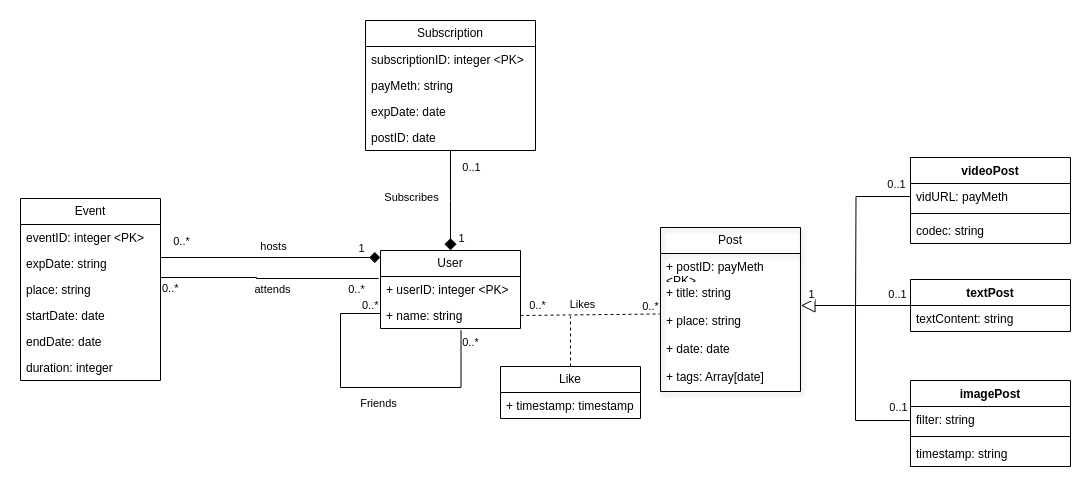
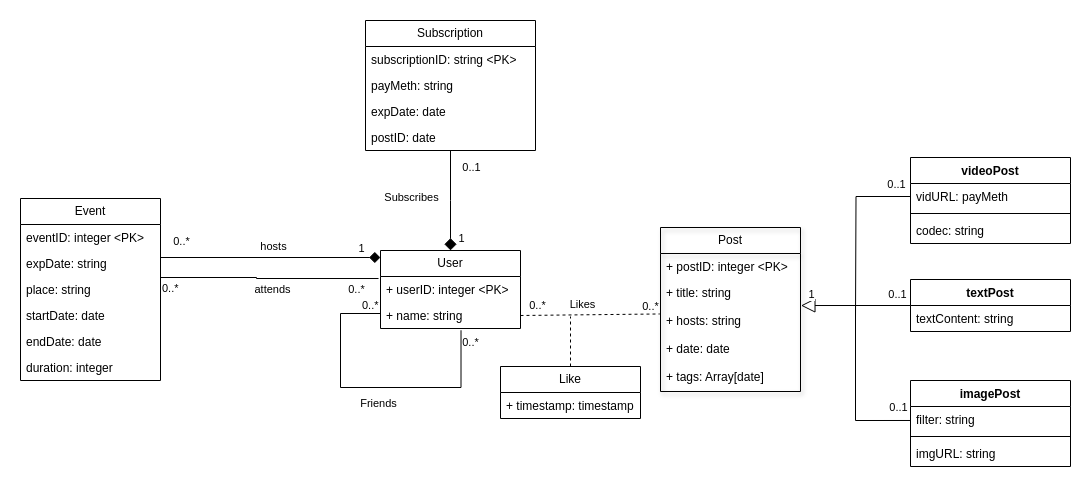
  <mxCell id="0" />
  <mxCell id="1" parent="0" />
  <mxCell id="2" style="edgeStyle=orthogonalEdgeStyle;rounded=0;orthogonalLoop=1;jettySize=auto;html=1;exitX=1.003;exitY=-0.07;exitDx=0;exitDy=0;entryX=0;entryY=0.5;entryDx=0;entryDy=0;endArrow=none;endFill=0;startArrow=block;startFill=0;exitPerimeter=0;startSize=12;" parent="1" source="8" edge="1"><mxGeometry relative="1" as="geometry"><mxPoint x="910" y="419.99" as="targetPoint" /><mxPoint x="800" y="309.99" as="sourcePoint" /><Array as="points"><mxPoint x="855" y="305" /><mxPoint x="855" y="420" /></Array></mxGeometry></mxCell>
  <mxCell id="3" value="1" style="edgeLabel;html=1;align=center;verticalAlign=middle;resizable=0;points=[];" parent="2" vertex="1" connectable="0"><mxGeometry x="-0.907" y="2" relative="1" as="geometry"><mxPoint y="-10" as="offset" /></mxGeometry></mxCell>
  <mxCell id="4" value="0..1" style="edgeLabel;html=1;align=center;verticalAlign=middle;resizable=0;points=[];" parent="2" vertex="1" connectable="0"><mxGeometry x="0.888" y="2" relative="1" as="geometry"><mxPoint y="-11" as="offset" /></mxGeometry></mxCell>
  <mxCell id="5" value="Post" style="swimlane;fontStyle=0;childLayout=stackLayout;horizontal=1;startSize=26;fillColor=none;horizontalStack=0;resizeParent=1;resizeParentMax=0;resizeLast=0;collapsible=1;marginBottom=0;whiteSpace=wrap;html=1;shadow=1;" parent="1" vertex="1"><mxGeometry x="660" y="227" width="140" height="164" as="geometry"><mxRectangle x="290" y="200" width="60" height="30" as="alternateBounds" /></mxGeometry></mxCell>
- <mxCell id="6" value="+ postID: payMeth &amp;lt;PK&amp;gt;" style="text;strokeColor=none;fillColor=none;align=left;verticalAlign=top;spacingLeft=4;spacingRight=4;overflow=hidden;rotatable=0;points=[[0,0.5],[1,0.5]];portConstraint=eastwest;whiteSpace=wrap;html=1;" parent="5" vertex="1"><mxGeometry y="26" width="140" height="26" as="geometry" /></mxCell>
+ <mxCell id="6" value="+ postID: integer &amp;lt;PK&amp;gt;" style="text;strokeColor=none;fillColor=none;align=left;verticalAlign=top;spacingLeft=4;spacingRight=4;overflow=hidden;rotatable=0;points=[[0,0.5],[1,0.5]];portConstraint=eastwest;whiteSpace=wrap;html=1;" parent="5" vertex="1"><mxGeometry y="26" width="140" height="26" as="geometry" /></mxCell>
  <mxCell id="7" value="+ title: string" style="text;strokeColor=none;fillColor=none;align=left;verticalAlign=top;spacingLeft=4;spacingRight=4;overflow=hidden;rotatable=0;points=[[0,0.5],[1,0.5]];portConstraint=eastwest;whiteSpace=wrap;html=1;" parent="5" vertex="1"><mxGeometry y="52" width="140" height="28" as="geometry" /></mxCell>
- <mxCell id="8" value="+ place: string" style="text;strokeColor=none;fillColor=none;align=left;verticalAlign=top;spacingLeft=4;spacingRight=4;overflow=hidden;rotatable=0;points=[[0,0.5],[1,0.5]];portConstraint=eastwest;whiteSpace=wrap;html=1;" parent="5" vertex="1"><mxGeometry y="80" width="140" height="28" as="geometry" /></mxCell>
+ <mxCell id="8" value="+ hosts: string" style="text;strokeColor=none;fillColor=none;align=left;verticalAlign=top;spacingLeft=4;spacingRight=4;overflow=hidden;rotatable=0;points=[[0,0.5],[1,0.5]];portConstraint=eastwest;whiteSpace=wrap;html=1;" parent="5" vertex="1"><mxGeometry y="80" width="140" height="28" as="geometry" /></mxCell>
  <mxCell id="9" value="+ date: date" style="text;strokeColor=none;fillColor=none;align=left;verticalAlign=top;spacingLeft=4;spacingRight=4;overflow=hidden;rotatable=0;points=[[0,0.5],[1,0.5]];portConstraint=eastwest;whiteSpace=wrap;html=1;" parent="5" vertex="1"><mxGeometry y="108" width="140" height="28" as="geometry" /></mxCell>
  <mxCell id="10" value="+ tags: Array[date]" style="text;strokeColor=none;fillColor=none;align=left;verticalAlign=top;spacingLeft=4;spacingRight=4;overflow=hidden;rotatable=0;points=[[0,0.5],[1,0.5]];portConstraint=eastwest;whiteSpace=wrap;html=1;" parent="5" vertex="1"><mxGeometry y="136" width="140" height="28" as="geometry" /></mxCell>
  <mxCell id="11" value="User" style="swimlane;fontStyle=0;childLayout=stackLayout;horizontal=1;startSize=26;fillColor=none;horizontalStack=0;resizeParent=1;resizeParentMax=0;resizeLast=0;collapsible=1;marginBottom=0;whiteSpace=wrap;html=1;" parent="1" vertex="1"><mxGeometry x="380" y="250" width="140" height="78" as="geometry" /></mxCell>
  <mxCell id="12" value="+ userID: integer &amp;lt;PK&amp;gt;" style="text;strokeColor=none;fillColor=none;align=left;verticalAlign=top;spacingLeft=4;spacingRight=4;overflow=hidden;rotatable=0;points=[[0,0.5],[1,0.5]];portConstraint=eastwest;whiteSpace=wrap;html=1;" parent="11" vertex="1"><mxGeometry y="26" width="140" height="26" as="geometry" /></mxCell>
  <mxCell id="13" value="+ name: string" style="text;strokeColor=none;fillColor=none;align=left;verticalAlign=top;spacingLeft=4;spacingRight=4;overflow=hidden;rotatable=0;points=[[0,0.5],[1,0.5]];portConstraint=eastwest;whiteSpace=wrap;html=1;" parent="11" vertex="1"><mxGeometry y="52" width="140" height="26" as="geometry" /></mxCell>
  <mxCell id="14" value="Like" style="swimlane;fontStyle=0;childLayout=stackLayout;horizontal=1;startSize=26;fillColor=none;horizontalStack=0;resizeParent=1;resizeParentMax=0;resizeLast=0;collapsible=1;marginBottom=0;whiteSpace=wrap;html=1;" parent="1" vertex="1"><mxGeometry x="500" y="366" width="140" height="52" as="geometry" /></mxCell>
  <mxCell id="15" value="+ timestamp: timestamp" style="text;strokeColor=none;fillColor=none;align=left;verticalAlign=top;spacingLeft=4;spacingRight=4;overflow=hidden;rotatable=0;points=[[0,0.5],[1,0.5]];portConstraint=eastwest;whiteSpace=wrap;html=1;" parent="14" vertex="1"><mxGeometry y="26" width="140" height="26" as="geometry" /></mxCell>
  <mxCell id="16" value="Event" style="swimlane;fontStyle=0;childLayout=stackLayout;horizontal=1;startSize=26;fillColor=none;horizontalStack=0;resizeParent=1;resizeParentMax=0;resizeLast=0;collapsible=1;marginBottom=0;whiteSpace=wrap;html=1;" parent="1" vertex="1"><mxGeometry x="20" y="198" width="140" height="182" as="geometry" /></mxCell>
  <mxCell id="17" value="eventID: integer &amp;lt;PK&amp;gt;" style="text;strokeColor=none;fillColor=none;align=left;verticalAlign=top;spacingLeft=4;spacingRight=4;overflow=hidden;rotatable=0;points=[[0,0.5],[1,0.5]];portConstraint=eastwest;whiteSpace=wrap;html=1;" parent="16" vertex="1"><mxGeometry y="26" width="140" height="26" as="geometry" /></mxCell>
  <mxCell id="18" value="expDate: string" style="text;strokeColor=none;fillColor=none;align=left;verticalAlign=top;spacingLeft=4;spacingRight=4;overflow=hidden;rotatable=0;points=[[0,0.5],[1,0.5]];portConstraint=eastwest;whiteSpace=wrap;html=1;" parent="16" vertex="1"><mxGeometry y="52" width="140" height="26" as="geometry" /></mxCell>
  <mxCell id="19" value="place: string" style="text;strokeColor=none;fillColor=none;align=left;verticalAlign=top;spacingLeft=4;spacingRight=4;overflow=hidden;rotatable=0;points=[[0,0.5],[1,0.5]];portConstraint=eastwest;whiteSpace=wrap;html=1;" parent="16" vertex="1"><mxGeometry y="78" width="140" height="26" as="geometry" /></mxCell>
  <mxCell id="20" value="startDate: date" style="text;strokeColor=none;fillColor=none;align=left;verticalAlign=top;spacingLeft=4;spacingRight=4;overflow=hidden;rotatable=0;points=[[0,0.5],[1,0.5]];portConstraint=eastwest;whiteSpace=wrap;html=1;" parent="16" vertex="1"><mxGeometry y="104" width="140" height="26" as="geometry" /></mxCell>
  <mxCell id="21" value="endDate: date" style="text;strokeColor=none;fillColor=none;align=left;verticalAlign=top;spacingLeft=4;spacingRight=4;overflow=hidden;rotatable=0;points=[[0,0.5],[1,0.5]];portConstraint=eastwest;whiteSpace=wrap;html=1;" parent="16" vertex="1"><mxGeometry y="130" width="140" height="26" as="geometry" /></mxCell>
  <mxCell id="22" value="duration: integer" style="text;strokeColor=none;fillColor=none;align=left;verticalAlign=top;spacingLeft=4;spacingRight=4;overflow=hidden;rotatable=0;points=[[0,0.5],[1,0.5]];portConstraint=eastwest;whiteSpace=wrap;html=1;" parent="16" vertex="1"><mxGeometry y="156" width="140" height="26" as="geometry" /></mxCell>
  <mxCell id="23" style="edgeStyle=orthogonalEdgeStyle;rounded=0;orthogonalLoop=1;jettySize=auto;html=1;endArrow=none;endFill=0;startArrow=diamond;startFill=1;startSize=9;" parent="1" edge="1"><mxGeometry relative="1" as="geometry"><Array as="points"><mxPoint x="380" y="257" /><mxPoint x="160" y="257" /></Array><mxPoint x="380" y="257" as="sourcePoint" /><mxPoint x="160" y="257" as="targetPoint" /></mxGeometry></mxCell>
  <mxCell id="24" value="1" style="edgeLabel;html=1;align=center;verticalAlign=middle;resizable=0;points=[];" parent="23" vertex="1" connectable="0"><mxGeometry x="-0.829" relative="1" as="geometry"><mxPoint x="-1" y="-10" as="offset" /></mxGeometry></mxCell>
  <mxCell id="25" value="hosts" style="edgeLabel;html=1;align=center;verticalAlign=middle;resizable=0;points=[];" parent="23" vertex="1" connectable="0"><mxGeometry x="-0.014" relative="1" as="geometry"><mxPoint y="-12" as="offset" /></mxGeometry></mxCell>
  <mxCell id="26" value="0..*" style="edgeLabel;html=1;align=center;verticalAlign=middle;resizable=0;points=[];" parent="23" vertex="1" connectable="0"><mxGeometry x="0.771" y="-1" relative="1" as="geometry"><mxPoint x="-5" y="-16" as="offset" /></mxGeometry></mxCell>
  <mxCell id="27" value="" style="endArrow=none;html=1;rounded=0;exitX=1;exitY=0.5;exitDx=0;exitDy=0;entryX=-0.005;entryY=0.231;entryDx=0;entryDy=0;entryPerimeter=0;endFill=0;strokeWidth=1;startSize=6;sourcePerimeterSpacing=0;dashed=1;" parent="1" source="13" target="8" edge="1"><mxGeometry width="50" height="50" relative="1" as="geometry"><mxPoint x="530" y="457" as="sourcePoint" /><mxPoint x="580" y="407" as="targetPoint" /></mxGeometry></mxCell>
  <mxCell id="28" value="0..*" style="edgeLabel;html=1;align=center;verticalAlign=bottom;resizable=0;points=[];spacing=2;spacingTop=0;spacingLeft=-7;" parent="27" vertex="1" connectable="0"><mxGeometry x="-0.94" y="3" relative="1" as="geometry"><mxPoint x="16" y="1" as="offset" /></mxGeometry></mxCell>
  <mxCell id="29" value="0..*" style="edgeLabel;html=1;align=center;verticalAlign=middle;resizable=0;points=[];" parent="27" vertex="1" connectable="0"><mxGeometry x="0.899" y="1" relative="1" as="geometry"><mxPoint x="-2" y="-7" as="offset" /></mxGeometry></mxCell>
  <mxCell id="30" value="Likes" style="edgeLabel;html=1;align=center;verticalAlign=middle;resizable=0;points=[];" parent="27" vertex="1" connectable="0"><mxGeometry x="-0.117" y="1" relative="1" as="geometry"><mxPoint y="-10" as="offset" /></mxGeometry></mxCell>
  <mxCell id="31" value="" style="endArrow=none;endFill=0;endSize=12;html=1;rounded=0;exitX=0.5;exitY=0;exitDx=0;exitDy=0;dashed=1;" parent="1" source="14" edge="1"><mxGeometry width="160" relative="1" as="geometry"><mxPoint x="510" y="386" as="sourcePoint" /><mxPoint x="570" y="316" as="targetPoint" /><Array as="points" /></mxGeometry></mxCell>
  <mxCell id="32" value="imagePost" style="swimlane;fontStyle=1;align=center;verticalAlign=top;childLayout=stackLayout;horizontal=1;startSize=26;horizontalStack=0;resizeParent=1;resizeParentMax=0;resizeLast=0;collapsible=1;marginBottom=0;whiteSpace=wrap;html=1;" parent="1" vertex="1"><mxGeometry x="910" y="380" width="160" height="86" as="geometry" /></mxCell>
  <mxCell id="33" value="filter: string" style="text;strokeColor=none;fillColor=none;align=left;verticalAlign=top;spacingLeft=4;spacingRight=4;overflow=hidden;rotatable=0;points=[[0,0.5],[1,0.5]];portConstraint=eastwest;whiteSpace=wrap;html=1;" parent="32" vertex="1"><mxGeometry y="26" width="160" height="26" as="geometry" /></mxCell>
  <mxCell id="34" value="" style="line;strokeWidth=1;fillColor=none;align=left;verticalAlign=middle;spacingTop=-1;spacingLeft=3;spacingRight=3;rotatable=0;labelPosition=right;points=[];portConstraint=eastwest;strokeColor=inherit;" parent="32" vertex="1"><mxGeometry y="52" width="160" height="8" as="geometry" /></mxCell>
- <mxCell id="35" value="timestamp: string" style="text;strokeColor=none;fillColor=none;align=left;verticalAlign=top;spacingLeft=4;spacingRight=4;overflow=hidden;rotatable=0;points=[[0,0.5],[1,0.5]];portConstraint=eastwest;whiteSpace=wrap;html=1;" parent="32" vertex="1"><mxGeometry y="60" width="160" height="26" as="geometry" /></mxCell>
+ <mxCell id="35" value="imgURL: string" style="text;strokeColor=none;fillColor=none;align=left;verticalAlign=top;spacingLeft=4;spacingRight=4;overflow=hidden;rotatable=0;points=[[0,0.5],[1,0.5]];portConstraint=eastwest;whiteSpace=wrap;html=1;" parent="32" vertex="1"><mxGeometry y="60" width="160" height="26" as="geometry" /></mxCell>
  <mxCell id="36" value="textPost" style="swimlane;fontStyle=1;align=center;verticalAlign=top;childLayout=stackLayout;horizontal=1;startSize=26;horizontalStack=0;resizeParent=1;resizeParentMax=0;resizeLast=0;collapsible=1;marginBottom=0;whiteSpace=wrap;html=1;" parent="1" vertex="1"><mxGeometry x="910" y="279" width="160" height="52" as="geometry" /></mxCell>
  <mxCell id="37" value="textContent: string" style="text;strokeColor=none;fillColor=none;align=left;verticalAlign=top;spacingLeft=4;spacingRight=4;overflow=hidden;rotatable=0;points=[[0,0.5],[1,0.5]];portConstraint=eastwest;whiteSpace=wrap;html=1;" parent="36" vertex="1"><mxGeometry y="26" width="160" height="26" as="geometry" /></mxCell>
  <mxCell id="38" value="videoPost" style="swimlane;fontStyle=1;align=center;verticalAlign=top;childLayout=stackLayout;horizontal=1;startSize=26;horizontalStack=0;resizeParent=1;resizeParentMax=0;resizeLast=0;collapsible=1;marginBottom=0;whiteSpace=wrap;html=1;" parent="1" vertex="1"><mxGeometry x="910" y="157" width="160" height="86" as="geometry" /></mxCell>
  <mxCell id="39" style="edgeStyle=orthogonalEdgeStyle;rounded=0;orthogonalLoop=1;jettySize=auto;html=1;exitX=0;exitY=0.5;exitDx=0;exitDy=0;endArrow=none;endFill=0;" parent="38" source="41" edge="1"><mxGeometry relative="1" as="geometry"><mxPoint x="-55" y="160" as="targetPoint" /></mxGeometry></mxCell>
  <mxCell id="40" value="0..1" style="edgeLabel;html=1;align=center;verticalAlign=middle;resizable=0;points=[];" parent="39" vertex="1" connectable="0"><mxGeometry x="-0.884" y="-1" relative="1" as="geometry"><mxPoint x="-5" y="-12" as="offset" /></mxGeometry></mxCell>
  <mxCell id="41" value="vidURL: payMeth" style="text;strokeColor=none;fillColor=none;align=left;verticalAlign=top;spacingLeft=4;spacingRight=4;overflow=hidden;rotatable=0;points=[[0,0.5],[1,0.5]];portConstraint=eastwest;whiteSpace=wrap;html=1;" parent="38" vertex="1"><mxGeometry y="26" width="160" height="26" as="geometry" /></mxCell>
  <mxCell id="42" value="" style="line;strokeWidth=1;fillColor=none;align=left;verticalAlign=middle;spacingTop=-1;spacingLeft=3;spacingRight=3;rotatable=0;labelPosition=right;points=[];portConstraint=eastwest;strokeColor=inherit;" parent="38" vertex="1"><mxGeometry y="52" width="160" height="8" as="geometry" /></mxCell>
  <mxCell id="43" value="codec: string" style="text;strokeColor=none;fillColor=none;align=left;verticalAlign=top;spacingLeft=4;spacingRight=4;overflow=hidden;rotatable=0;points=[[0,0.5],[1,0.5]];portConstraint=eastwest;whiteSpace=wrap;html=1;" parent="38" vertex="1"><mxGeometry y="60" width="160" height="26" as="geometry" /></mxCell>
  <mxCell id="44" style="rounded=0;orthogonalLoop=1;jettySize=auto;html=1;endArrow=none;endFill=0;" parent="1" edge="1"><mxGeometry relative="1" as="geometry"><mxPoint x="854" y="305" as="targetPoint" /><mxPoint x="910" y="305" as="sourcePoint" /></mxGeometry></mxCell>
  <mxCell id="45" value="0..1" style="edgeLabel;html=1;align=center;verticalAlign=middle;resizable=0;points=[];" parent="44" vertex="1" connectable="0"><mxGeometry x="-0.515" y="-2" relative="1" as="geometry"><mxPoint y="-10" as="offset" /></mxGeometry></mxCell>
  <mxCell id="46" value="" style="endArrow=none;endFill=0;html=1;edgeStyle=orthogonalEdgeStyle;align=left;verticalAlign=top;rounded=0;exitX=1;exitY=0.5;exitDx=0;exitDy=0;entryX=-0.014;entryY=0.231;entryDx=0;entryDy=0;entryPerimeter=0;" parent="1" edge="1"><mxGeometry x="-1" relative="1" as="geometry"><mxPoint x="160" y="285.02" as="sourcePoint" /><mxPoint x="378.04" y="278.026" as="targetPoint" /><Array as="points"><mxPoint x="160" y="277.02" /><mxPoint x="256" y="277.02" /></Array></mxGeometry></mxCell>
  <mxCell id="47" value="0..*" style="edgeLabel;resizable=0;html=1;align=left;verticalAlign=bottom;" parent="46" connectable="0" vertex="1"><mxGeometry x="-1" relative="1" as="geometry"><mxPoint y="11" as="offset" /></mxGeometry></mxCell>
  <mxCell id="48" value="0..*" style="edgeLabel;html=1;align=center;verticalAlign=middle;resizable=0;points=[];" parent="46" vertex="1" connectable="0"><mxGeometry x="0.805" y="-3" relative="1" as="geometry"><mxPoint y="7" as="offset" /></mxGeometry></mxCell>
  <mxCell id="49" value="attends" style="edgeLabel;html=1;align=center;verticalAlign=middle;resizable=0;points=[];" parent="46" vertex="1" connectable="0"><mxGeometry x="0.062" y="-1" relative="1" as="geometry"><mxPoint y="9" as="offset" /></mxGeometry></mxCell>
  <mxCell id="50" value="" style="endArrow=none;endFill=0;html=1;edgeStyle=orthogonalEdgeStyle;align=left;verticalAlign=top;rounded=0;entryX=0.575;entryY=1.027;entryDx=0;entryDy=0;entryPerimeter=0;exitX=0;exitY=0.5;exitDx=0;exitDy=0;" parent="1" edge="1"><mxGeometry x="-0.259" y="-10" relative="1" as="geometry"><mxPoint x="380.02" y="315" as="sourcePoint" /><mxPoint x="460.52" y="329.756" as="targetPoint" /><Array as="points"><mxPoint x="380" y="313" /><mxPoint x="340" y="313" /><mxPoint x="340" y="387" /><mxPoint x="461" y="387" /></Array><mxPoint as="offset" /></mxGeometry></mxCell>
  <mxCell id="51" value="0..*" style="edgeLabel;resizable=0;html=1;align=left;verticalAlign=bottom;" parent="50" connectable="0" vertex="1"><mxGeometry x="-1" y="1" relative="1" as="geometry"><mxPoint x="-19" y="-2" as="offset" /></mxGeometry></mxCell>
  <mxCell id="52" value="0..*" style="edgeLabel;html=1;align=center;verticalAlign=middle;resizable=0;points=[];" parent="50" vertex="1" connectable="0"><mxGeometry x="0.917" y="1" relative="1" as="geometry"><mxPoint x="10" as="offset" /></mxGeometry></mxCell>
  <mxCell id="53" value="Friends" style="edgeLabel;html=1;align=center;verticalAlign=middle;resizable=0;points=[];" parent="50" vertex="1" connectable="0"><mxGeometry x="0.049" y="-1" relative="1" as="geometry"><mxPoint y="14" as="offset" /></mxGeometry></mxCell>
  <mxCell id="54" style="edgeStyle=orthogonalEdgeStyle;rounded=0;orthogonalLoop=1;jettySize=auto;html=1;entryX=0.5;entryY=0;entryDx=0;entryDy=0;endArrow=diamond;endFill=1;startSize=6;endSize=10;" parent="1" source="58" edge="1"><mxGeometry relative="1" as="geometry"><mxPoint x="450" y="250" as="targetPoint" /></mxGeometry></mxCell>
  <mxCell id="55" value="1" style="edgeLabel;html=1;align=center;verticalAlign=middle;resizable=0;points=[];" parent="54" vertex="1" connectable="0"><mxGeometry x="0.704" relative="1" as="geometry"><mxPoint x="10" y="2" as="offset" /></mxGeometry></mxCell>
  <mxCell id="56" value="0..1" style="edgeLabel;html=1;align=center;verticalAlign=middle;resizable=0;points=[];" parent="54" vertex="1" connectable="0"><mxGeometry x="-0.691" y="-1" relative="1" as="geometry"><mxPoint x="21" as="offset" /></mxGeometry></mxCell>
  <mxCell id="57" value="Subscribes" style="edgeLabel;html=1;align=center;verticalAlign=middle;resizable=0;points=[];" parent="54" vertex="1" connectable="0"><mxGeometry x="-0.1" relative="1" as="geometry"><mxPoint x="-40" y="1" as="offset" /></mxGeometry></mxCell>
  <mxCell id="58" value="Subscription" style="swimlane;fontStyle=0;childLayout=stackLayout;horizontal=1;startSize=26;fillColor=none;horizontalStack=0;resizeParent=1;resizeParentMax=0;resizeLast=0;collapsible=1;marginBottom=0;whiteSpace=wrap;html=1;" parent="1" vertex="1"><mxGeometry x="365" y="20" width="170" height="130" as="geometry" /></mxCell>
- <mxCell id="59" value="subscriptionID: integer &amp;lt;PK&amp;gt;" style="text;strokeColor=none;fillColor=none;align=left;verticalAlign=top;spacingLeft=4;spacingRight=4;overflow=hidden;rotatable=0;points=[[0,0.5],[1,0.5]];portConstraint=eastwest;whiteSpace=wrap;html=1;" parent="58" vertex="1"><mxGeometry y="26" width="170" height="26" as="geometry" /></mxCell>
+ <mxCell id="59" value="subscriptionID: string &amp;lt;PK&amp;gt;" style="text;strokeColor=none;fillColor=none;align=left;verticalAlign=top;spacingLeft=4;spacingRight=4;overflow=hidden;rotatable=0;points=[[0,0.5],[1,0.5]];portConstraint=eastwest;whiteSpace=wrap;html=1;" parent="58" vertex="1"><mxGeometry y="26" width="170" height="26" as="geometry" /></mxCell>
  <mxCell id="60" value="payMeth: string" style="text;strokeColor=none;fillColor=none;align=left;verticalAlign=top;spacingLeft=4;spacingRight=4;overflow=hidden;rotatable=0;points=[[0,0.5],[1,0.5]];portConstraint=eastwest;whiteSpace=wrap;html=1;" parent="58" vertex="1"><mxGeometry y="52" width="170" height="26" as="geometry" /></mxCell>
  <mxCell id="61" value="expDate: date" style="text;strokeColor=none;fillColor=none;align=left;verticalAlign=top;spacingLeft=4;spacingRight=4;overflow=hidden;rotatable=0;points=[[0,0.5],[1,0.5]];portConstraint=eastwest;whiteSpace=wrap;html=1;" parent="58" vertex="1"><mxGeometry y="78" width="170" height="26" as="geometry" /></mxCell>
  <mxCell id="62" value="postID: date" style="text;strokeColor=none;fillColor=none;align=left;verticalAlign=top;spacingLeft=4;spacingRight=4;overflow=hidden;rotatable=0;points=[[0,0.5],[1,0.5]];portConstraint=eastwest;whiteSpace=wrap;html=1;" parent="58" vertex="1"><mxGeometry y="104" width="170" height="26" as="geometry" /></mxCell>
